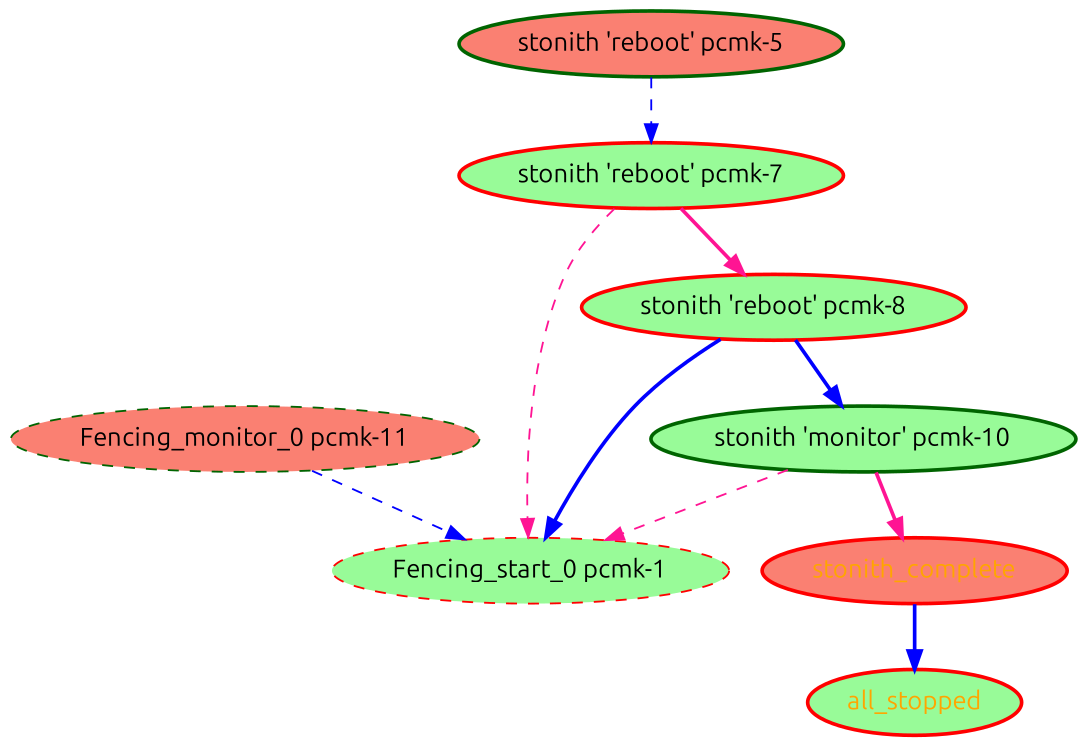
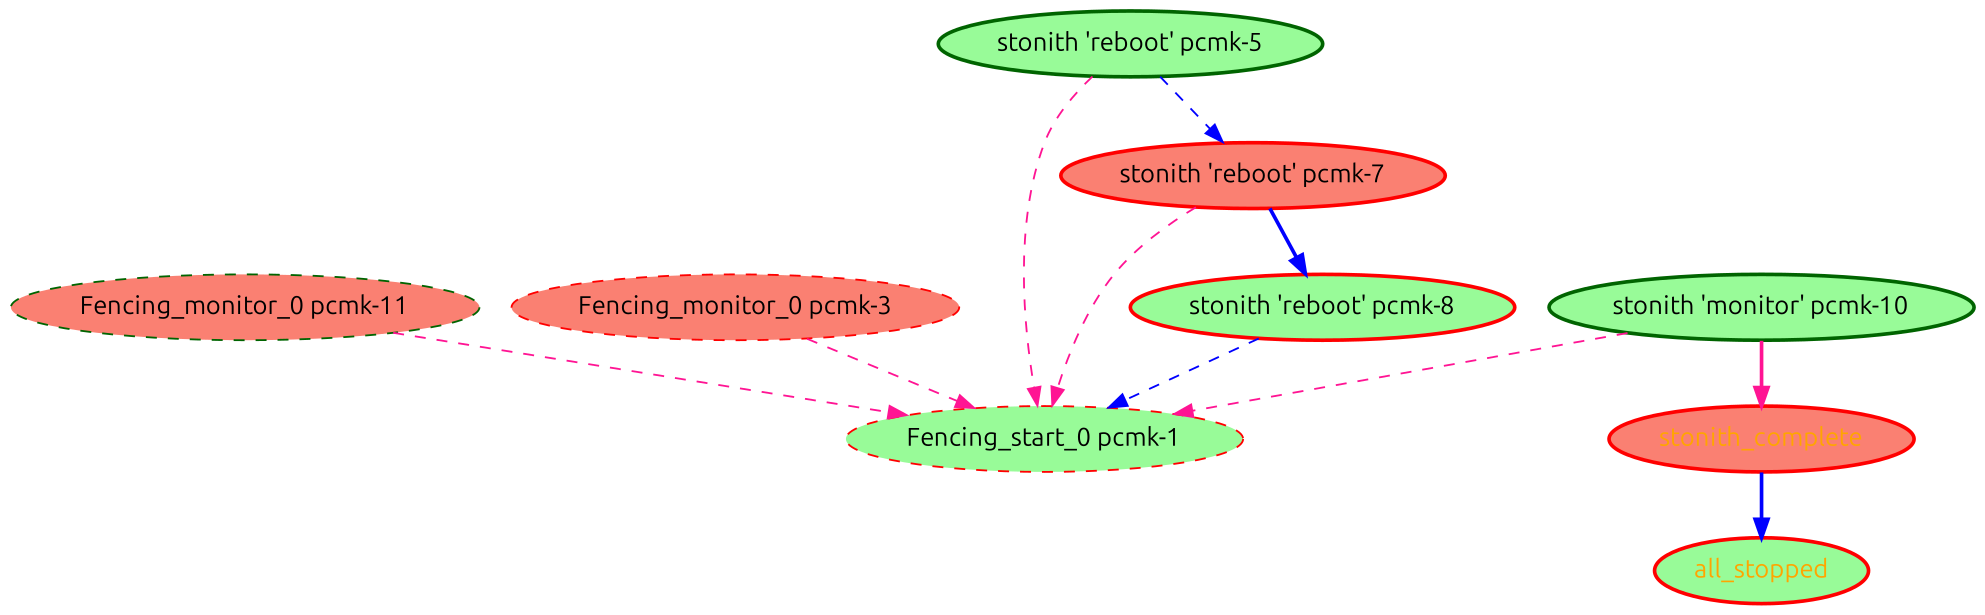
  digraph {
    fontname=Ubuntu
    node [color=red fillcolor=palegreen fontcolor=black fontname=Ubuntu style="bold,filled"]
    edge [color=deeppink fontname=Ubuntu style=dashed]
    "Fencing_monitor_0 pcmk-11" [color=darkgreen fillcolor=salmon style="dashed,filled"]
    "Fencing_start_0 pcmk-1" [style="dashed,filled"]
+   "Fencing_monitor_0 pcmk-3" [fillcolor=salmon style="dashed,filled"]
    all_stopped [fontcolor=orange]
    n5 [color=darkgreen label="stonith 'monitor' pcmk-10"]
    stonith_complete [fillcolor=salmon fontcolor=orange]
-   "stonith 'reboot' pcmk-5" [color=darkgreen fillcolor=salmon]
-   "stonith 'reboot' pcmk-7"
+   "stonith 'reboot' pcmk-5" [color=darkgreen]
+   "stonith 'reboot' pcmk-7" [fillcolor=salmon]
    "stonith 'reboot' pcmk-8"
-   "Fencing_monitor_0 pcmk-11" -> "Fencing_start_0 pcmk-1" [color=blue]
+   "Fencing_monitor_0 pcmk-11" -> "Fencing_start_0 pcmk-1"
+   "Fencing_monitor_0 pcmk-3" -> "Fencing_start_0 pcmk-1"
    n5 -> "Fencing_start_0 pcmk-1"
    n5 -> stonith_complete [style=bold]
    stonith_complete -> all_stopped [color=blue style=bold]
+   "stonith 'reboot' pcmk-5" -> "Fencing_start_0 pcmk-1"
    "stonith 'reboot' pcmk-5" -> "stonith 'reboot' pcmk-7" [color=blue]
    "stonith 'reboot' pcmk-7" -> "Fencing_start_0 pcmk-1"
-   "stonith 'reboot' pcmk-7" -> "stonith 'reboot' pcmk-8" [style=bold]
-   "stonith 'reboot' pcmk-8" -> "Fencing_start_0 pcmk-1" [color=blue style=bold]
-   "stonith 'reboot' pcmk-8" -> n5 [color=blue style=bold]
+   "stonith 'reboot' pcmk-7" -> "stonith 'reboot' pcmk-8" [color=blue style=bold]
+   "stonith 'reboot' pcmk-8" -> "Fencing_start_0 pcmk-1" [color=blue]
  }
